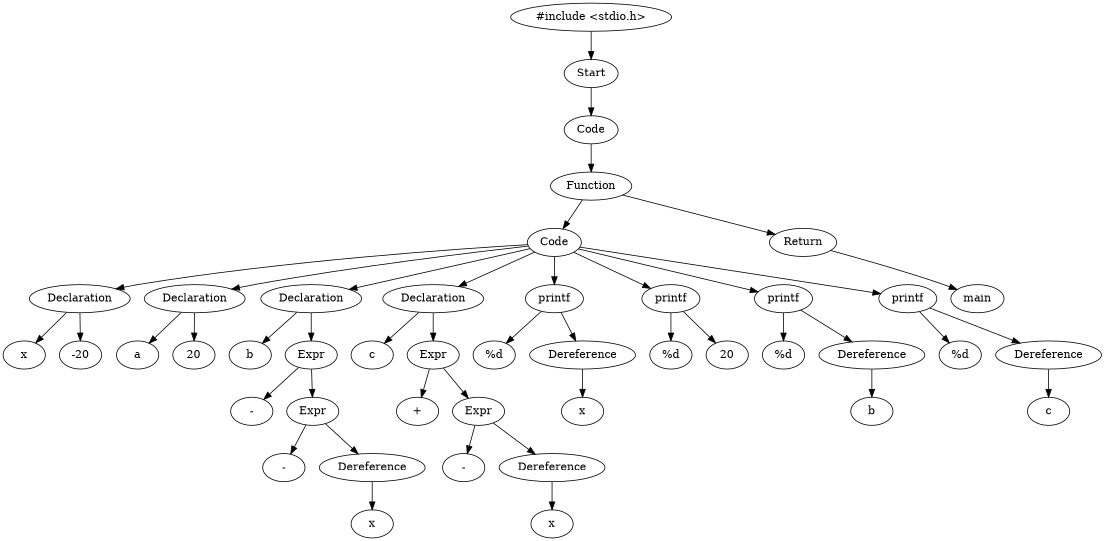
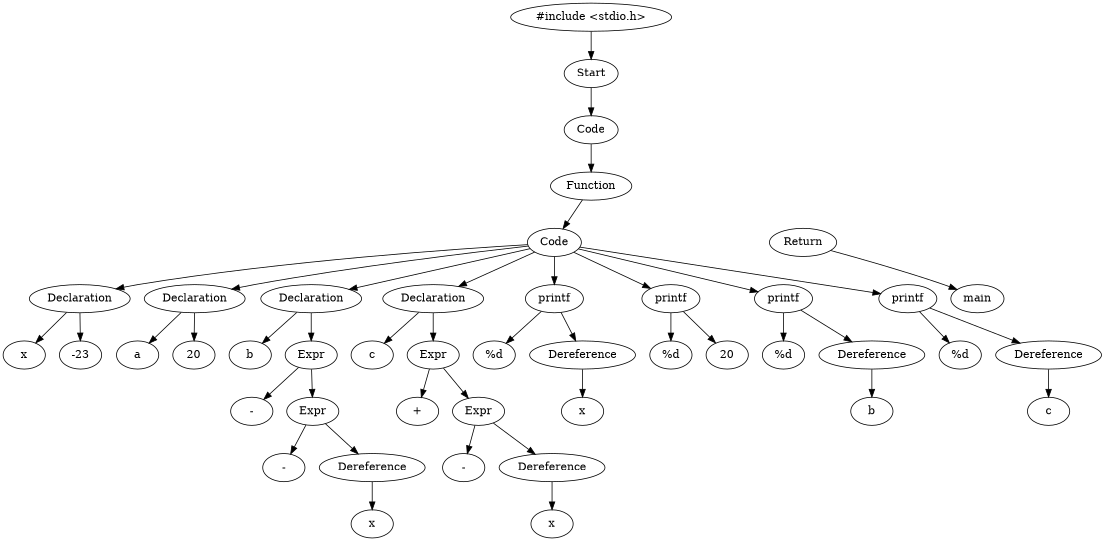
  digraph {
    n1 [label=Start]
    n2 [label=Code]
    n3 [label="#include <stdio.h>"]
    n4 [label=Function]
    n5 [label=Code]
    n6 [label=Return]
    n7 [label=main]
    n8 [label=Declaration]
    n9 [label=Declaration]
    n10 [label=Declaration]
    n11 [label=Declaration]
    n12 [label=printf]
    n13 [label=printf]
    n14 [label=printf]
    n15 [label=printf]
    n16 [label=x]
-   n17 [label=-20]
+   n17 [label=-23]
    n18 [label=a]
    n19 [label=20]
    n20 [label=b]
    n21 [label=Expr]
    n22 [label=c]
    n23 [label=Expr]
    n24 [label="%d"]
    n25 [label=Dereference]
    n26 [label="%d"]
    n27 [label=20]
    n28 [label="%d"]
    n29 [label=Dereference]
    n30 [label="%d"]
    n31 [label=Dereference]
    n32 [label="-"]
    n33 [label=Expr]
    n34 [label="+"]
    n35 [label=Expr]
    n36 [label=x]
    n37 [label=b]
    n38 [label=c]
    n39 [label="-"]
    n40 [label=Dereference]
    n41 [label=x]
    n42 [label="-"]
    n43 [label=Dereference]
    n44 [label=x]
    n1 -> n2
    n2 -> n4
    n3 -> n1
    n4 -> n5
-   n4 -> n6
    n5 -> n8
    n5 -> n9
    n5 -> n10
    n5 -> n11
    n5 -> n12
    n5 -> n13
    n5 -> n14
    n5 -> n15
    n6 -> n7
    n8 -> n16
    n8 -> n17
    n9 -> n18
    n9 -> n19
    n10 -> n20
    n10 -> n21
    n11 -> n22
    n11 -> n23
    n12 -> n24
    n12 -> n25
    n13 -> n26
    n13 -> n27
    n14 -> n28
    n14 -> n29
    n15 -> n30
    n15 -> n31
    n21 -> n32
    n21 -> n33
    n23 -> n34
    n23 -> n35
    n25 -> n36
    n29 -> n37
    n31 -> n38
    n33 -> n39
    n33 -> n40
    n35 -> n42
    n35 -> n43
    n40 -> n41
    n43 -> n44
  }
